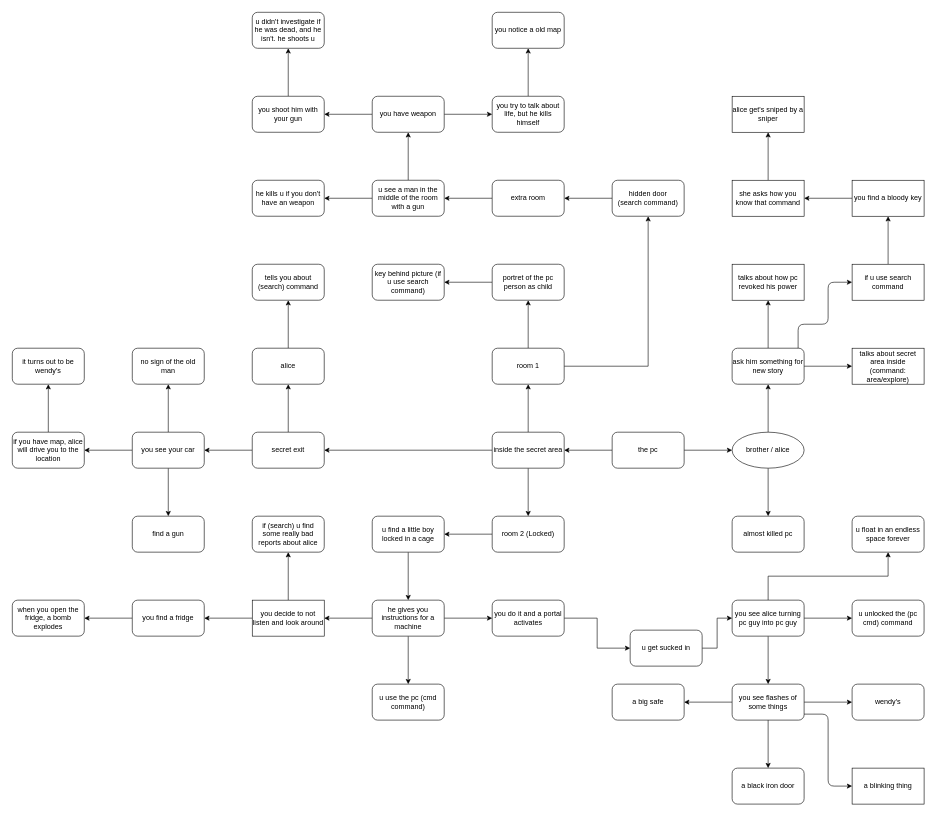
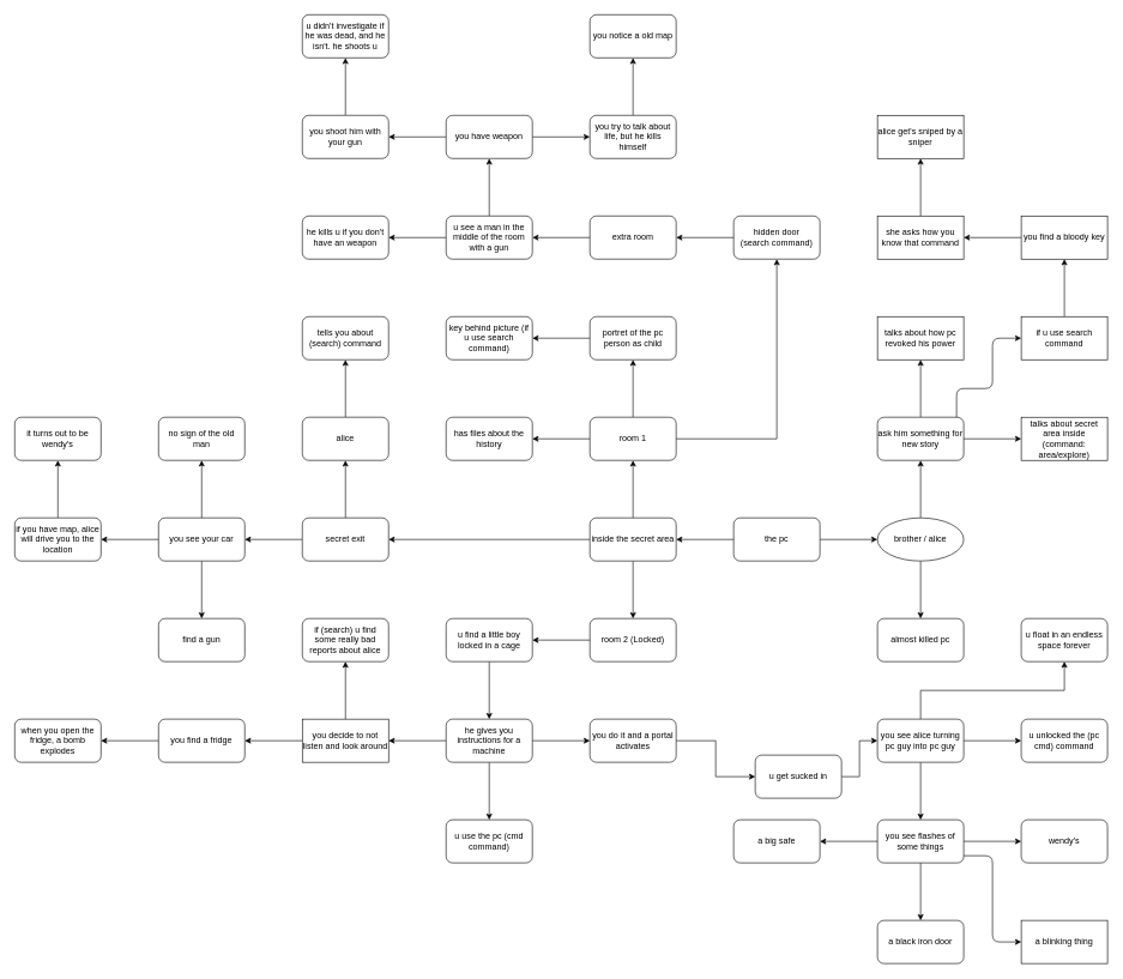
  <mxCell id="0" />
  <mxCell id="1" parent="0" />
  <mxCell id="2" value="" style="edgeStyle=orthogonalEdgeStyle;rounded=0;orthogonalLoop=1;jettySize=auto;html=1;" parent="1" source="4" target="7" edge="1"><mxGeometry relative="1" as="geometry" /></mxCell>
  <mxCell id="3" value="" style="edgeStyle=orthogonalEdgeStyle;rounded=0;orthogonalLoop=1;jettySize=auto;html=1;" edge="1" parent="1" source="4" target="17"><mxGeometry relative="1" as="geometry" /></mxCell>
  <mxCell id="4" value="the pc" style="rounded=1;whiteSpace=wrap;html=1;" parent="1" vertex="1"><mxGeometry x="1020" y="720" width="120" height="60" as="geometry" /></mxCell>
  <mxCell id="5" value="" style="edgeStyle=orthogonalEdgeStyle;rounded=0;orthogonalLoop=1;jettySize=auto;html=1;" parent="1" source="7" target="8" edge="1"><mxGeometry relative="1" as="geometry" /></mxCell>
  <mxCell id="6" value="" style="edgeStyle=orthogonalEdgeStyle;rounded=0;orthogonalLoop=1;jettySize=auto;html=1;" parent="1" source="7" target="11" edge="1"><mxGeometry relative="1" as="geometry" /></mxCell>
  <mxCell id="7" value="brother / alice" style="ellipse;whiteSpace=wrap;html=1;rounded=1;" parent="1" vertex="1"><mxGeometry x="1220" y="720" width="120" height="60" as="geometry" /></mxCell>
  <mxCell id="8" value="almost killed pc" style="whiteSpace=wrap;html=1;rounded=1;" parent="1" vertex="1"><mxGeometry x="1220" y="860" width="120" height="60" as="geometry" /></mxCell>
  <mxCell id="9" style="edgeStyle=orthogonalEdgeStyle;rounded=0;orthogonalLoop=1;jettySize=auto;html=1;entryX=0;entryY=0.5;entryDx=0;entryDy=0;" edge="1" parent="1" source="11" target="12"><mxGeometry relative="1" as="geometry" /></mxCell>
  <mxCell id="10" value="" style="edgeStyle=orthogonalEdgeStyle;rounded=0;orthogonalLoop=1;jettySize=auto;html=1;" edge="1" parent="1" source="11" target="13"><mxGeometry relative="1" as="geometry" /></mxCell>
  <mxCell id="11" value="ask him something for new story" style="whiteSpace=wrap;html=1;rounded=1;" parent="1" vertex="1"><mxGeometry x="1220" y="580" width="120" height="60" as="geometry" /></mxCell>
  <mxCell id="12" value="talks about secret area inside (command: area/explore)" style="rounded=0;whiteSpace=wrap;html=1;" vertex="1" parent="1"><mxGeometry x="1420" y="580" width="120" height="60" as="geometry" /></mxCell>
  <mxCell id="13" value="talks about how pc revoked his power" style="rounded=0;whiteSpace=wrap;html=1;" vertex="1" parent="1"><mxGeometry x="1220" y="440" width="120" height="60" as="geometry" /></mxCell>
  <mxCell id="14" value="" style="edgeStyle=orthogonalEdgeStyle;rounded=0;orthogonalLoop=1;jettySize=auto;html=1;" edge="1" parent="1" source="17" target="21"><mxGeometry relative="1" as="geometry" /></mxCell>
  <mxCell id="15" value="" style="edgeStyle=orthogonalEdgeStyle;rounded=0;orthogonalLoop=1;jettySize=auto;html=1;" edge="1" parent="1" source="17" target="23"><mxGeometry relative="1" as="geometry" /></mxCell>
  <mxCell id="16" value="" style="edgeStyle=orthogonalEdgeStyle;rounded=0;orthogonalLoop=1;jettySize=auto;html=1;" edge="1" parent="1" source="17" target="26"><mxGeometry relative="1" as="geometry" /></mxCell>
  <mxCell id="17" value="inside the secret area" style="rounded=1;whiteSpace=wrap;html=1;" vertex="1" parent="1"><mxGeometry x="820" y="720" width="120" height="60" as="geometry" /></mxCell>
+ <mxCell id="18" value="" style="edgeStyle=orthogonalEdgeStyle;rounded=0;orthogonalLoop=1;jettySize=auto;html=1;" edge="1" parent="1" source="21" target="27"><mxGeometry relative="1" as="geometry" /></mxCell>
  <mxCell id="19" value="" style="edgeStyle=orthogonalEdgeStyle;rounded=0;orthogonalLoop=1;jettySize=auto;html=1;" edge="1" parent="1" source="21" target="29"><mxGeometry relative="1" as="geometry" /></mxCell>
  <mxCell id="20" value="" style="edgeStyle=orthogonalEdgeStyle;rounded=0;orthogonalLoop=1;jettySize=auto;html=1;" edge="1" parent="1" source="21" target="31"><mxGeometry relative="1" as="geometry" /></mxCell>
  <mxCell id="21" value="room 1" style="rounded=1;whiteSpace=wrap;html=1;" vertex="1" parent="1"><mxGeometry x="820" y="580" width="120" height="60" as="geometry" /></mxCell>
  <mxCell id="22" value="" style="edgeStyle=orthogonalEdgeStyle;rounded=0;orthogonalLoop=1;jettySize=auto;html=1;" edge="1" parent="1" source="23" target="68"><mxGeometry relative="1" as="geometry" /></mxCell>
  <mxCell id="23" value="room 2 (Locked)" style="rounded=1;whiteSpace=wrap;html=1;" vertex="1" parent="1"><mxGeometry x="820" y="860" width="120" height="60" as="geometry" /></mxCell>
  <mxCell id="24" value="" style="edgeStyle=orthogonalEdgeStyle;rounded=0;orthogonalLoop=1;jettySize=auto;html=1;" edge="1" parent="1" source="26" target="36"><mxGeometry relative="1" as="geometry" /></mxCell>
  <mxCell id="25" value="" style="edgeStyle=orthogonalEdgeStyle;rounded=0;orthogonalLoop=1;jettySize=auto;html=1;" edge="1" parent="1" source="26" target="41"><mxGeometry relative="1" as="geometry" /></mxCell>
  <mxCell id="26" value="secret exit" style="rounded=1;whiteSpace=wrap;html=1;" vertex="1" parent="1"><mxGeometry x="420" y="720" width="120" height="60" as="geometry" /></mxCell>
+ <mxCell id="27" value="has files about the history" style="whiteSpace=wrap;html=1;rounded=1;" vertex="1" parent="1"><mxGeometry x="620" y="580" width="120" height="60" as="geometry" /></mxCell>
  <mxCell id="28" value="" style="edgeStyle=orthogonalEdgeStyle;rounded=0;orthogonalLoop=1;jettySize=auto;html=1;" edge="1" parent="1" source="29" target="34"><mxGeometry relative="1" as="geometry" /></mxCell>
  <mxCell id="29" value="portret of the pc person as child" style="whiteSpace=wrap;html=1;rounded=1;" vertex="1" parent="1"><mxGeometry x="820" y="440" width="120" height="60" as="geometry" /></mxCell>
  <mxCell id="30" value="" style="edgeStyle=orthogonalEdgeStyle;rounded=0;orthogonalLoop=1;jettySize=auto;html=1;" edge="1" parent="1" source="31" target="33"><mxGeometry relative="1" as="geometry" /></mxCell>
  <mxCell id="31" value="hidden door&lt;br&gt;(search command)" style="whiteSpace=wrap;html=1;rounded=1;" vertex="1" parent="1"><mxGeometry x="1020" y="300" width="120" height="60" as="geometry" /></mxCell>
  <mxCell id="32" value="" style="edgeStyle=orthogonalEdgeStyle;rounded=0;orthogonalLoop=1;jettySize=auto;html=1;" edge="1" parent="1" source="33" target="46"><mxGeometry relative="1" as="geometry" /></mxCell>
  <mxCell id="33" value="extra room" style="whiteSpace=wrap;html=1;rounded=1;" vertex="1" parent="1"><mxGeometry x="820" y="300" width="120" height="60" as="geometry" /></mxCell>
  <mxCell id="34" value="key behind picture (if u use search command)" style="whiteSpace=wrap;html=1;rounded=1;" vertex="1" parent="1"><mxGeometry x="620" y="440" width="120" height="60" as="geometry" /></mxCell>
  <mxCell id="35" value="" style="edgeStyle=orthogonalEdgeStyle;rounded=0;orthogonalLoop=1;jettySize=auto;html=1;" edge="1" parent="1" source="36" target="37"><mxGeometry relative="1" as="geometry" /></mxCell>
  <mxCell id="36" value="alice" style="rounded=1;whiteSpace=wrap;html=1;" vertex="1" parent="1"><mxGeometry x="420" y="580" width="120" height="60" as="geometry" /></mxCell>
  <mxCell id="37" value="tells you about (search) command" style="whiteSpace=wrap;html=1;rounded=1;" vertex="1" parent="1"><mxGeometry x="420" y="440" width="120" height="60" as="geometry" /></mxCell>
  <mxCell id="38" value="" style="edgeStyle=orthogonalEdgeStyle;rounded=0;orthogonalLoop=1;jettySize=auto;html=1;" edge="1" parent="1" source="41" target="42"><mxGeometry relative="1" as="geometry" /></mxCell>
  <mxCell id="39" value="" style="edgeStyle=orthogonalEdgeStyle;rounded=0;orthogonalLoop=1;jettySize=auto;html=1;" edge="1" parent="1" source="41" target="43"><mxGeometry relative="1" as="geometry" /></mxCell>
  <mxCell id="40" value="" style="edgeStyle=orthogonalEdgeStyle;rounded=0;orthogonalLoop=1;jettySize=auto;html=1;" edge="1" parent="1" source="41" target="57"><mxGeometry relative="1" as="geometry" /></mxCell>
  <mxCell id="41" value="you see your car" style="whiteSpace=wrap;html=1;rounded=1;" vertex="1" parent="1"><mxGeometry x="220" y="720" width="120" height="60" as="geometry" /></mxCell>
  <mxCell id="42" value="no sign of the old man" style="whiteSpace=wrap;html=1;rounded=1;" vertex="1" parent="1"><mxGeometry x="220" y="580" width="120" height="60" as="geometry" /></mxCell>
  <mxCell id="43" value="find a gun" style="whiteSpace=wrap;html=1;rounded=1;" vertex="1" parent="1"><mxGeometry x="220" y="860" width="120" height="60" as="geometry" /></mxCell>
  <mxCell id="44" value="" style="edgeStyle=orthogonalEdgeStyle;rounded=0;orthogonalLoop=1;jettySize=auto;html=1;" edge="1" parent="1" source="46" target="47"><mxGeometry relative="1" as="geometry" /></mxCell>
  <mxCell id="45" value="" style="edgeStyle=orthogonalEdgeStyle;rounded=0;orthogonalLoop=1;jettySize=auto;html=1;" edge="1" parent="1" source="46" target="50"><mxGeometry relative="1" as="geometry" /></mxCell>
  <mxCell id="46" value="u see a man in the middle of the room with a gun" style="whiteSpace=wrap;html=1;rounded=1;" vertex="1" parent="1"><mxGeometry x="620" y="300" width="120" height="60" as="geometry" /></mxCell>
  <mxCell id="47" value="he kills u if you don't have an weapon" style="whiteSpace=wrap;html=1;rounded=1;" vertex="1" parent="1"><mxGeometry x="420" y="300" width="120" height="60" as="geometry" /></mxCell>
  <mxCell id="48" value="" style="edgeStyle=orthogonalEdgeStyle;rounded=0;orthogonalLoop=1;jettySize=auto;html=1;" edge="1" parent="1" source="50" target="52"><mxGeometry relative="1" as="geometry" /></mxCell>
  <mxCell id="49" value="" style="edgeStyle=orthogonalEdgeStyle;rounded=0;orthogonalLoop=1;jettySize=auto;html=1;" edge="1" parent="1" source="50" target="54"><mxGeometry relative="1" as="geometry" /></mxCell>
  <mxCell id="50" value="you have weapon" style="whiteSpace=wrap;html=1;rounded=1;" vertex="1" parent="1"><mxGeometry x="620" y="160" width="120" height="60" as="geometry" /></mxCell>
  <mxCell id="51" value="" style="edgeStyle=orthogonalEdgeStyle;rounded=0;orthogonalLoop=1;jettySize=auto;html=1;" edge="1" parent="1" source="52" target="58"><mxGeometry relative="1" as="geometry" /></mxCell>
  <mxCell id="52" value="you shoot him with your gun" style="whiteSpace=wrap;html=1;rounded=1;" vertex="1" parent="1"><mxGeometry x="420" y="160" width="120" height="60" as="geometry" /></mxCell>
  <mxCell id="53" value="" style="edgeStyle=orthogonalEdgeStyle;rounded=0;orthogonalLoop=1;jettySize=auto;html=1;" edge="1" parent="1" source="54" target="55"><mxGeometry relative="1" as="geometry" /></mxCell>
  <mxCell id="54" value="you try to talk about life, but he kills himself" style="whiteSpace=wrap;html=1;rounded=1;" vertex="1" parent="1"><mxGeometry x="820" y="160" width="120" height="60" as="geometry" /></mxCell>
  <mxCell id="55" value="you notice a old map" style="whiteSpace=wrap;html=1;rounded=1;" vertex="1" parent="1"><mxGeometry x="820" y="20" width="120" height="60" as="geometry" /></mxCell>
  <mxCell id="56" value="" style="edgeStyle=orthogonalEdgeStyle;rounded=0;orthogonalLoop=1;jettySize=auto;html=1;" edge="1" parent="1" source="57" target="96"><mxGeometry relative="1" as="geometry" /></mxCell>
  <mxCell id="57" value="if you have map, alice will drive you to the location" style="whiteSpace=wrap;html=1;rounded=1;" vertex="1" parent="1"><mxGeometry x="20" y="720" width="120" height="60" as="geometry" /></mxCell>
  <mxCell id="58" value="u didn't investigate if he was dead, and he isn't. he shoots u" style="whiteSpace=wrap;html=1;rounded=1;" vertex="1" parent="1"><mxGeometry x="420" y="20" width="120" height="60" as="geometry" /></mxCell>
  <mxCell id="59" value="" style="edgeStyle=orthogonalEdgeStyle;rounded=0;orthogonalLoop=1;jettySize=auto;html=1;" edge="1" parent="1" source="60" target="63"><mxGeometry relative="1" as="geometry" /></mxCell>
  <mxCell id="60" value="if u use search command" style="rounded=0;whiteSpace=wrap;html=1;" vertex="1" parent="1"><mxGeometry x="1420" y="440" width="120" height="60" as="geometry" /></mxCell>
  <mxCell id="61" value="" style="endArrow=classic;html=1;" edge="1" parent="1" target="60"><mxGeometry width="50" height="50" relative="1" as="geometry"><mxPoint x="1330" y="580" as="sourcePoint" /><mxPoint x="1380" y="530" as="targetPoint" /><Array as="points"><mxPoint x="1330" y="540" /><mxPoint x="1380" y="540" /><mxPoint x="1380" y="470" /></Array></mxGeometry></mxCell>
  <mxCell id="62" value="" style="edgeStyle=orthogonalEdgeStyle;rounded=0;orthogonalLoop=1;jettySize=auto;html=1;" edge="1" parent="1" source="63" target="65"><mxGeometry relative="1" as="geometry" /></mxCell>
  <mxCell id="63" value="you find a bloody key" style="whiteSpace=wrap;html=1;rounded=0;" vertex="1" parent="1"><mxGeometry x="1420" y="300" width="120" height="60" as="geometry" /></mxCell>
  <mxCell id="64" value="" style="edgeStyle=orthogonalEdgeStyle;rounded=0;orthogonalLoop=1;jettySize=auto;html=1;" edge="1" parent="1" source="65" target="66"><mxGeometry relative="1" as="geometry" /></mxCell>
  <mxCell id="65" value="she asks how you know that command" style="whiteSpace=wrap;html=1;rounded=0;" vertex="1" parent="1"><mxGeometry x="1220" y="300" width="120" height="60" as="geometry" /></mxCell>
  <mxCell id="66" value="alice get's sniped by a sniper" style="whiteSpace=wrap;html=1;rounded=0;" vertex="1" parent="1"><mxGeometry x="1220" y="160" width="120" height="60" as="geometry" /></mxCell>
  <mxCell id="67" value="" style="edgeStyle=orthogonalEdgeStyle;rounded=0;orthogonalLoop=1;jettySize=auto;html=1;" edge="1" parent="1" source="68" target="72"><mxGeometry relative="1" as="geometry" /></mxCell>
  <mxCell id="68" value="u find a little boy locked in a cage" style="whiteSpace=wrap;html=1;rounded=1;" vertex="1" parent="1"><mxGeometry x="620" y="860" width="120" height="60" as="geometry" /></mxCell>
  <mxCell id="69" value="" style="edgeStyle=orthogonalEdgeStyle;rounded=0;orthogonalLoop=1;jettySize=auto;html=1;" edge="1" parent="1" source="72" target="74"><mxGeometry relative="1" as="geometry" /></mxCell>
  <mxCell id="70" value="" style="edgeStyle=orthogonalEdgeStyle;rounded=0;orthogonalLoop=1;jettySize=auto;html=1;" edge="1" parent="1" source="72" target="77"><mxGeometry relative="1" as="geometry" /></mxCell>
  <mxCell id="71" value="" style="edgeStyle=orthogonalEdgeStyle;rounded=0;orthogonalLoop=1;jettySize=auto;html=1;" edge="1" parent="1" source="72" target="86"><mxGeometry relative="1" as="geometry" /></mxCell>
  <mxCell id="72" value="he gives you instructions for a machine" style="whiteSpace=wrap;html=1;rounded=1;" vertex="1" parent="1"><mxGeometry x="620" y="1000" width="120" height="60" as="geometry" /></mxCell>
  <mxCell id="73" value="" style="edgeStyle=orthogonalEdgeStyle;rounded=0;orthogonalLoop=1;jettySize=auto;html=1;" edge="1" parent="1" source="74" target="80"><mxGeometry relative="1" as="geometry" /></mxCell>
  <mxCell id="74" value="you do it and a portal activates" style="whiteSpace=wrap;html=1;rounded=1;" vertex="1" parent="1"><mxGeometry x="820" y="1000" width="120" height="60" as="geometry" /></mxCell>
  <mxCell id="75" value="" style="edgeStyle=orthogonalEdgeStyle;rounded=0;orthogonalLoop=1;jettySize=auto;html=1;" edge="1" parent="1" source="77" target="78"><mxGeometry relative="1" as="geometry" /></mxCell>
  <mxCell id="76" value="" style="edgeStyle=orthogonalEdgeStyle;rounded=0;orthogonalLoop=1;jettySize=auto;html=1;" edge="1" parent="1" source="77" target="98"><mxGeometry relative="1" as="geometry" /></mxCell>
  <mxCell id="77" value="you decide to not listen and look around" style="whiteSpace=wrap;html=1;rounded=0;" vertex="1" parent="1"><mxGeometry x="420" y="1000" width="120" height="60" as="geometry" /></mxCell>
  <mxCell id="78" value="if (search) u find some really bad reports about alice" style="whiteSpace=wrap;html=1;rounded=1;" vertex="1" parent="1"><mxGeometry x="420" y="860" width="120" height="60" as="geometry" /></mxCell>
  <mxCell id="79" value="" style="edgeStyle=orthogonalEdgeStyle;rounded=0;orthogonalLoop=1;jettySize=auto;html=1;" edge="1" parent="1" source="80" target="84"><mxGeometry relative="1" as="geometry" /></mxCell>
  <mxCell id="80" value="u get sucked in" style="whiteSpace=wrap;html=1;rounded=1;" vertex="1" parent="1"><mxGeometry x="1050" y="1050" width="120" height="60" as="geometry" /></mxCell>
  <mxCell id="81" value="" style="edgeStyle=orthogonalEdgeStyle;rounded=0;orthogonalLoop=1;jettySize=auto;html=1;" edge="1" parent="1" source="84" target="85"><mxGeometry relative="1" as="geometry" /></mxCell>
  <mxCell id="82" value="" style="edgeStyle=orthogonalEdgeStyle;rounded=0;orthogonalLoop=1;jettySize=auto;html=1;" edge="1" parent="1" source="84" target="90"><mxGeometry relative="1" as="geometry" /></mxCell>
  <mxCell id="83" value="" style="edgeStyle=orthogonalEdgeStyle;rounded=0;orthogonalLoop=1;jettySize=auto;html=1;" edge="1" parent="1" source="84" target="100"><mxGeometry relative="1" as="geometry"><mxPoint x="1500" y="920" as="targetPoint" /><Array as="points"><mxPoint x="1280" y="960" /><mxPoint x="1480" y="960" /></Array></mxGeometry></mxCell>
  <mxCell id="84" value="you see alice turning pc guy into pc guy" style="whiteSpace=wrap;html=1;rounded=1;" vertex="1" parent="1"><mxGeometry x="1220" y="1000" width="120" height="60" as="geometry" /></mxCell>
  <mxCell id="85" value="u unlocked the (pc cmd) command" style="whiteSpace=wrap;html=1;rounded=1;" vertex="1" parent="1"><mxGeometry x="1420" y="1000" width="120" height="60" as="geometry" /></mxCell>
  <mxCell id="86" value="u use the pc (cmd command)" style="whiteSpace=wrap;html=1;rounded=1;" vertex="1" parent="1"><mxGeometry x="620" y="1140" width="120" height="60" as="geometry" /></mxCell>
  <mxCell id="87" value="" style="edgeStyle=orthogonalEdgeStyle;rounded=0;orthogonalLoop=1;jettySize=auto;html=1;" edge="1" parent="1" source="90" target="91"><mxGeometry relative="1" as="geometry" /></mxCell>
  <mxCell id="88" value="" style="edgeStyle=orthogonalEdgeStyle;rounded=0;orthogonalLoop=1;jettySize=auto;html=1;" edge="1" parent="1" source="90" target="92"><mxGeometry relative="1" as="geometry" /></mxCell>
  <mxCell id="89" value="" style="edgeStyle=orthogonalEdgeStyle;rounded=0;orthogonalLoop=1;jettySize=auto;html=1;" edge="1" parent="1" source="90" target="93"><mxGeometry relative="1" as="geometry" /></mxCell>
  <mxCell id="90" value="you see flashes of some things" style="whiteSpace=wrap;html=1;rounded=1;" vertex="1" parent="1"><mxGeometry x="1220" y="1140" width="120" height="60" as="geometry" /></mxCell>
  <mxCell id="91" value="wendy's" style="whiteSpace=wrap;html=1;rounded=1;" vertex="1" parent="1"><mxGeometry x="1420" y="1140" width="120" height="60" as="geometry" /></mxCell>
  <mxCell id="92" value="a black iron door" style="whiteSpace=wrap;html=1;rounded=1;" vertex="1" parent="1"><mxGeometry x="1220" y="1280" width="120" height="60" as="geometry" /></mxCell>
  <mxCell id="93" value="a big safe" style="whiteSpace=wrap;html=1;rounded=1;" vertex="1" parent="1"><mxGeometry x="1020" y="1140" width="120" height="60" as="geometry" /></mxCell>
  <mxCell id="94" value="a blinking thing" style="rounded=0;whiteSpace=wrap;html=1;" vertex="1" parent="1"><mxGeometry x="1420" y="1280" width="120" height="60" as="geometry" /></mxCell>
  <mxCell id="95" value="" style="endArrow=classic;html=1;" edge="1" parent="1"><mxGeometry width="50" height="50" relative="1" as="geometry"><mxPoint x="1340" y="1190" as="sourcePoint" /><mxPoint x="1420" y="1310" as="targetPoint" /><Array as="points"><mxPoint x="1380" y="1190" /><mxPoint x="1380" y="1310" /></Array></mxGeometry></mxCell>
  <mxCell id="96" value="it turns out to be wendy's" style="whiteSpace=wrap;html=1;rounded=1;" vertex="1" parent="1"><mxGeometry x="20" y="580" width="120" height="60" as="geometry" /></mxCell>
  <mxCell id="97" value="" style="edgeStyle=orthogonalEdgeStyle;rounded=0;orthogonalLoop=1;jettySize=auto;html=1;" edge="1" parent="1" source="98" target="99"><mxGeometry relative="1" as="geometry" /></mxCell>
  <mxCell id="98" value="you find a fridge" style="whiteSpace=wrap;html=1;rounded=1;" vertex="1" parent="1"><mxGeometry x="220" y="1000" width="120" height="60" as="geometry" /></mxCell>
  <mxCell id="99" value="when you open the fridge, a bomb explodes" style="whiteSpace=wrap;html=1;rounded=1;" vertex="1" parent="1"><mxGeometry x="20" y="1000" width="120" height="60" as="geometry" /></mxCell>
  <mxCell id="100" value="u float in an endless space forever" style="rounded=1;whiteSpace=wrap;html=1;" vertex="1" parent="1"><mxGeometry x="1420" y="860" width="120" height="60" as="geometry" /></mxCell>
